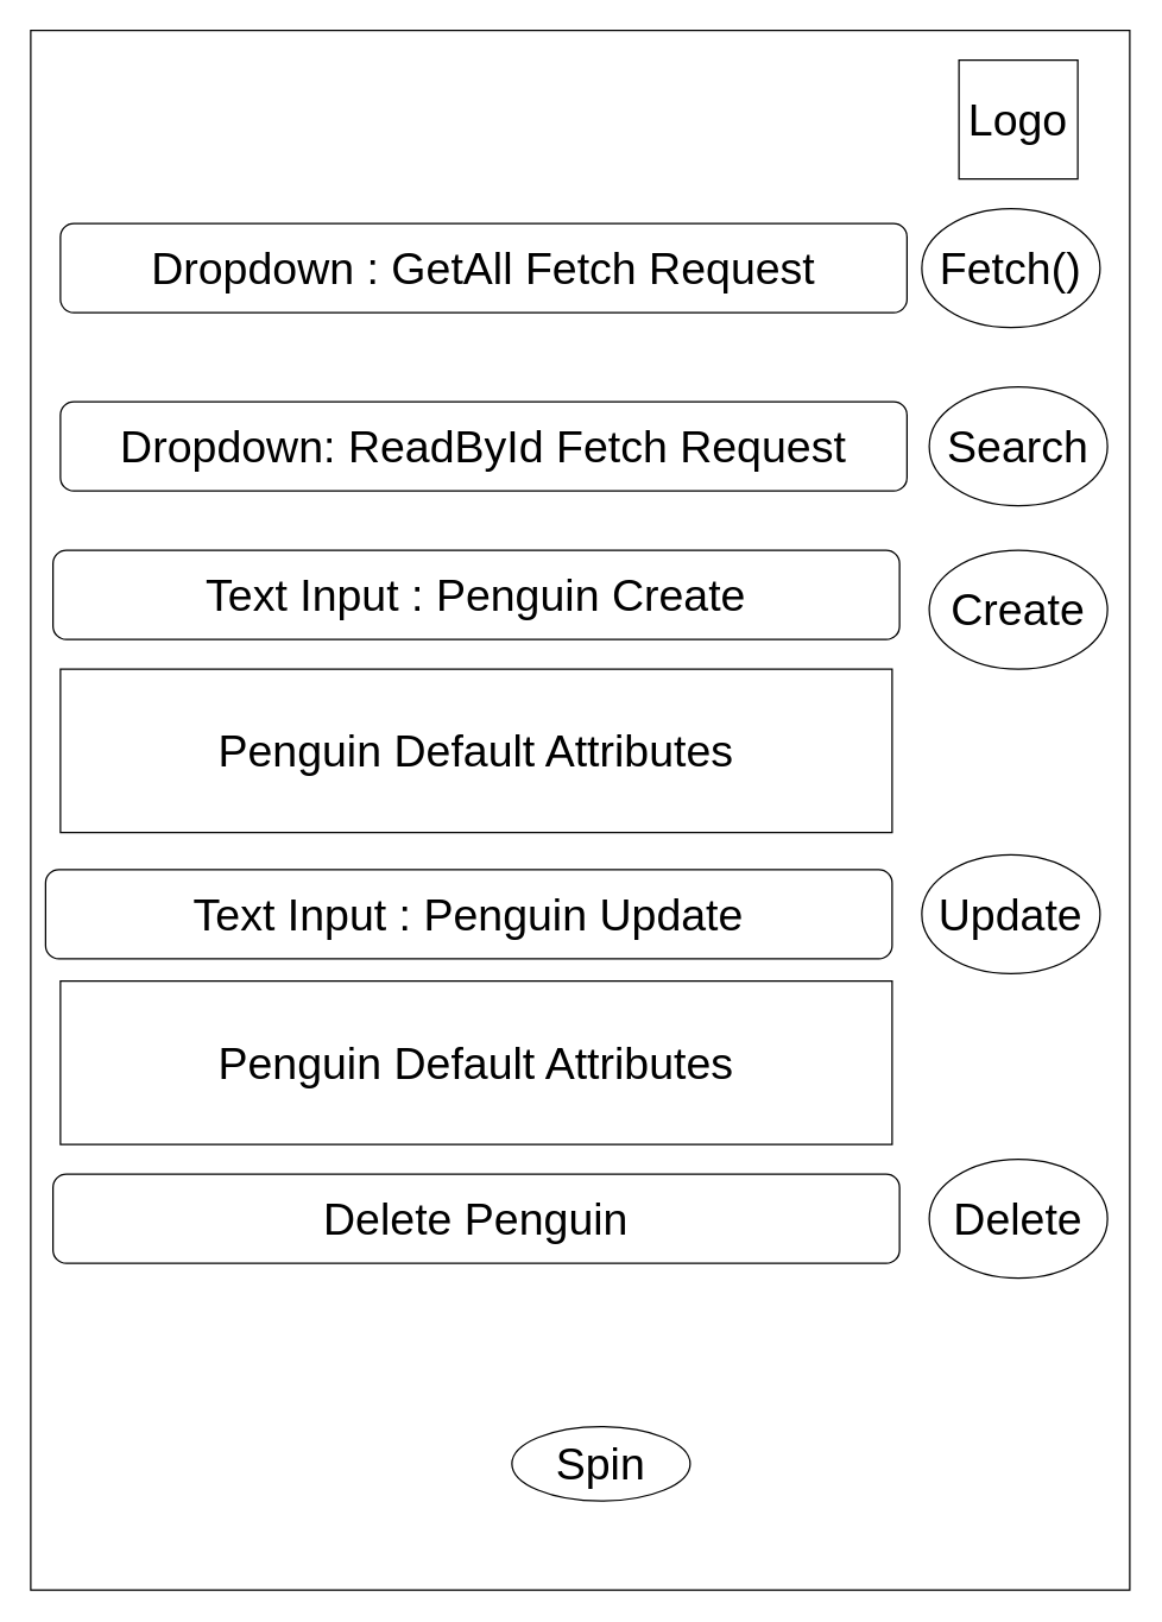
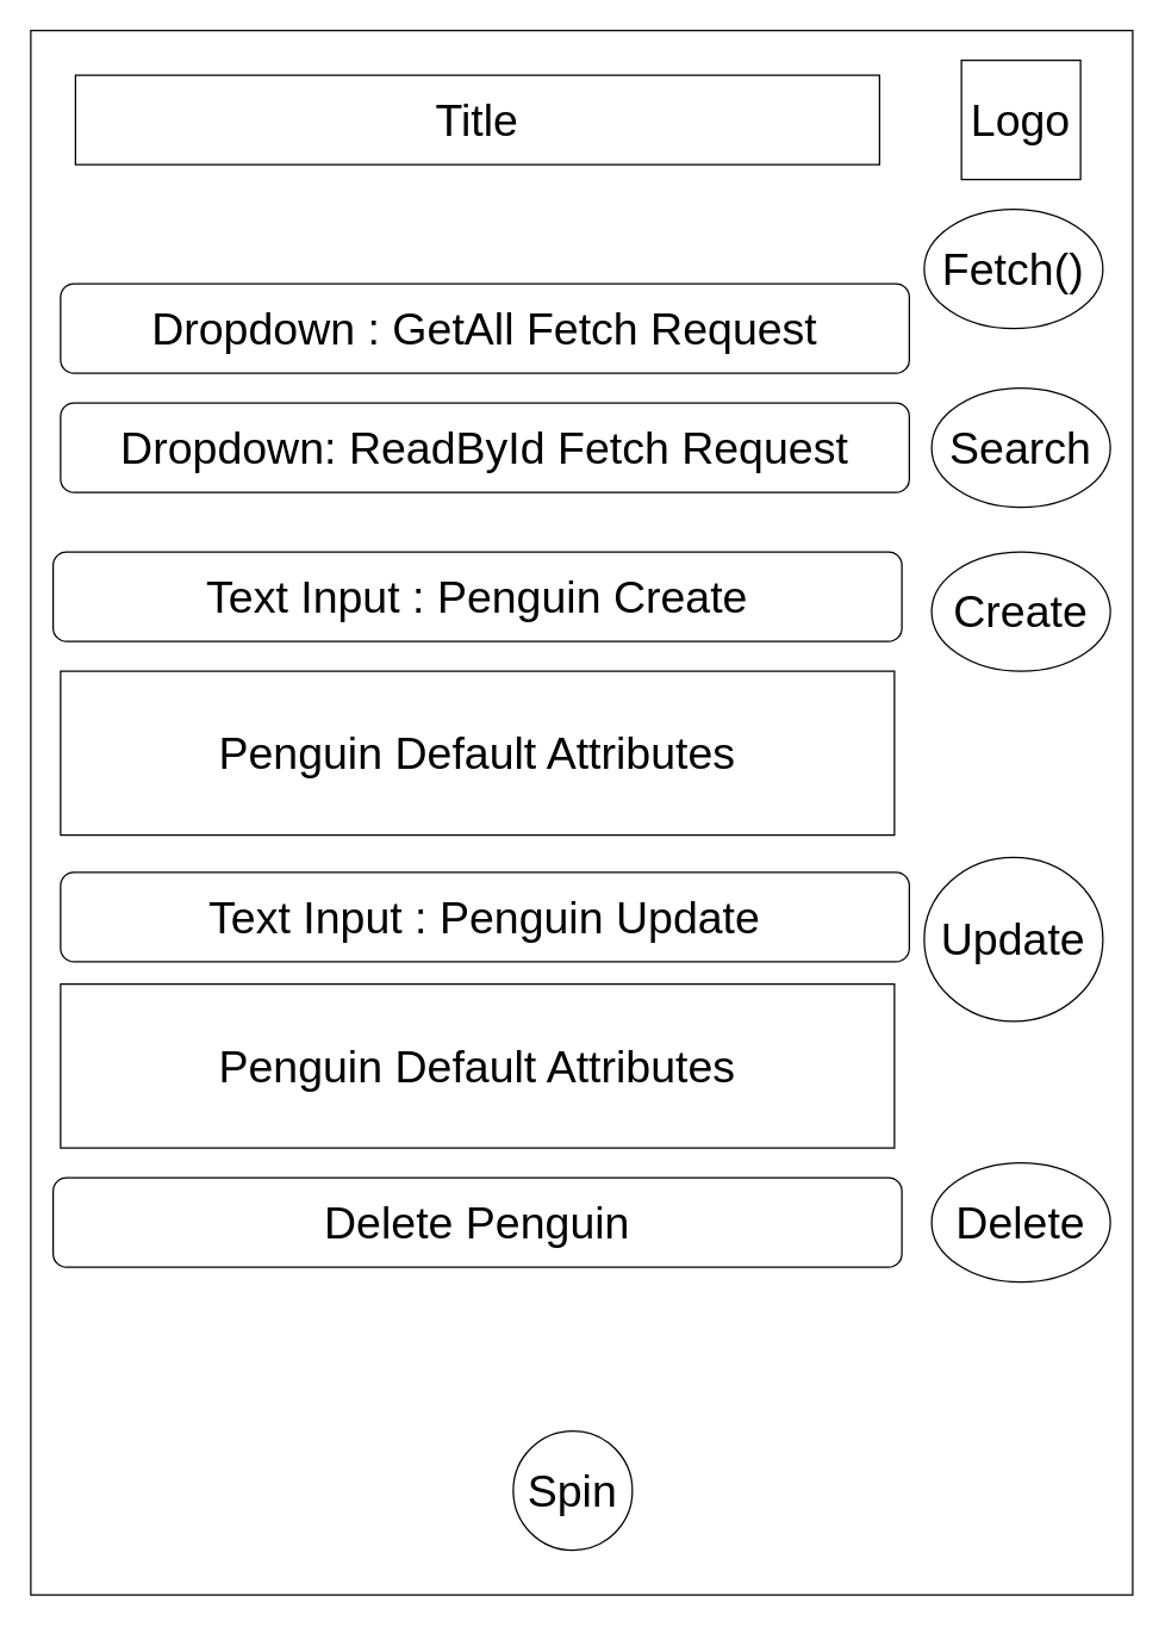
  <mxCell id="0" />
  <mxCell id="1" parent="0" />
  <mxCell id="2" value="" style="rounded=0;whiteSpace=wrap;html=1;" vertex="1" parent="1"><mxGeometry x="20" y="20" width="740" height="1050" as="geometry" /></mxCell>
- <mxCell id="4" value="Dropdown : GetAll Fetch Request" style="rounded=1;whiteSpace=wrap;html=1;fontSize=30;" vertex="1" parent="1"><mxGeometry x="40" y="150" width="570" height="60" as="geometry" /></mxCell>
+ <mxCell id="3" value="&lt;font style=&quot;font-size: 30px&quot;&gt;Title&lt;/font&gt;" style="rounded=0;whiteSpace=wrap;html=1;" vertex="1" parent="1"><mxGeometry x="50" y="50" width="540" height="60" as="geometry" /></mxCell>
+ <mxCell id="4" value="Dropdown : GetAll Fetch Request" style="rounded=1;whiteSpace=wrap;html=1;fontSize=30;" vertex="1" parent="1"><mxGeometry x="40" y="190" width="570" height="60" as="geometry" /></mxCell>
  <mxCell id="5" value="Fetch()" style="ellipse;whiteSpace=wrap;html=1;fontSize=30;" vertex="1" parent="1"><mxGeometry x="620" y="140" width="120" height="80" as="geometry" /></mxCell>
- <mxCell id="6" value="Text Input : Penguin Update" style="rounded=1;whiteSpace=wrap;html=1;fontSize=30;" vertex="1" parent="1"><mxGeometry x="30" y="585" width="570" height="60" as="geometry" /></mxCell>
- <mxCell id="7" value="Update" style="ellipse;whiteSpace=wrap;html=1;fontSize=30;" vertex="1" parent="1"><mxGeometry x="620" y="575" width="120" height="80" as="geometry" /></mxCell>
+ <mxCell id="6" value="Text Input : Penguin Update" style="rounded=1;whiteSpace=wrap;html=1;fontSize=30;" vertex="1" parent="1"><mxGeometry x="40" y="585" width="570" height="60" as="geometry" /></mxCell>
+ <mxCell id="7" value="Update" style="ellipse;whiteSpace=wrap;html=1;fontSize=30;" vertex="1" parent="1"><mxGeometry x="620" y="575" width="120" height="110" as="geometry" /></mxCell>
  <mxCell id="8" value="Dropdown: ReadById Fetch Request" style="rounded=1;whiteSpace=wrap;html=1;fontSize=30;" vertex="1" parent="1"><mxGeometry x="40" y="270" width="570" height="60" as="geometry" /></mxCell>
  <mxCell id="9" value="Search" style="ellipse;whiteSpace=wrap;html=1;fontSize=30;" vertex="1" parent="1"><mxGeometry x="625" y="260" width="120" height="80" as="geometry" /></mxCell>
  <mxCell id="10" value="Text Input : Penguin Create" style="rounded=1;whiteSpace=wrap;html=1;fontSize=30;" vertex="1" parent="1"><mxGeometry x="35" y="370" width="570" height="60" as="geometry" /></mxCell>
  <mxCell id="11" value="Create" style="ellipse;whiteSpace=wrap;html=1;fontSize=30;" vertex="1" parent="1"><mxGeometry x="625" y="370" width="120" height="80" as="geometry" /></mxCell>
  <mxCell id="12" value="Delete Penguin" style="rounded=1;whiteSpace=wrap;html=1;fontSize=30;" vertex="1" parent="1"><mxGeometry x="35" y="790" width="570" height="60" as="geometry" /></mxCell>
  <mxCell id="13" value="Delete" style="ellipse;whiteSpace=wrap;html=1;fontSize=30;" vertex="1" parent="1"><mxGeometry x="625" y="780" width="120" height="80" as="geometry" /></mxCell>
  <mxCell id="14" value="Penguin Default Attributes" style="rounded=0;whiteSpace=wrap;html=1;fontSize=30;" vertex="1" parent="1"><mxGeometry x="40" y="450" width="560" height="110" as="geometry" /></mxCell>
  <mxCell id="15" value="Penguin Default Attributes" style="rounded=0;whiteSpace=wrap;html=1;fontSize=30;" vertex="1" parent="1"><mxGeometry x="40" y="660" width="560" height="110" as="geometry" /></mxCell>
- <mxCell id="16" value="Spin" style="ellipse;whiteSpace=wrap;html=1;aspect=fixed;fontSize=30;" vertex="1" parent="1"><mxGeometry x="344" y="960" width="120" height="50" as="geometry" /></mxCell>
+ <mxCell id="16" value="Spin" style="ellipse;whiteSpace=wrap;html=1;aspect=fixed;fontSize=30;" vertex="1" parent="1"><mxGeometry x="344" y="960" width="80" height="80" as="geometry" /></mxCell>
  <mxCell id="17" value="Logo" style="whiteSpace=wrap;html=1;aspect=fixed;fontSize=30;" vertex="1" parent="1"><mxGeometry x="645" y="40" width="80" height="80" as="geometry" /></mxCell>
